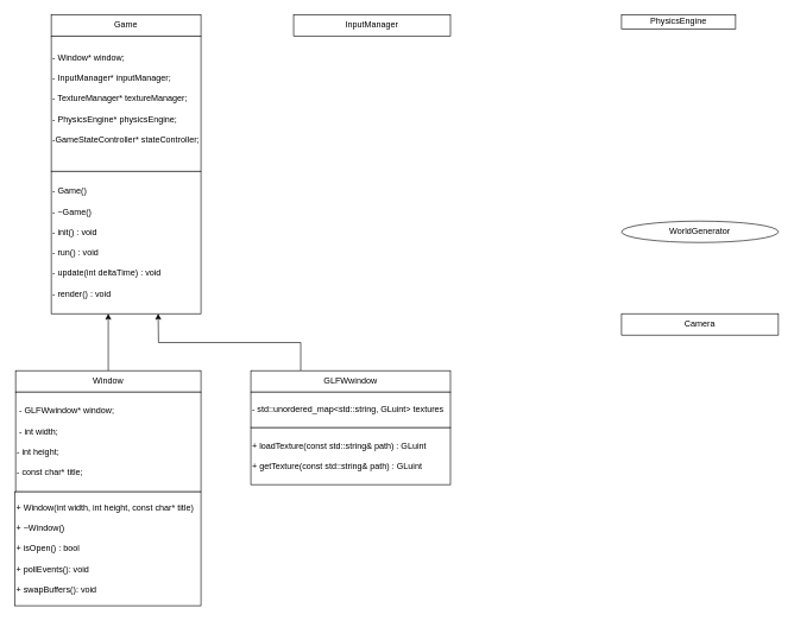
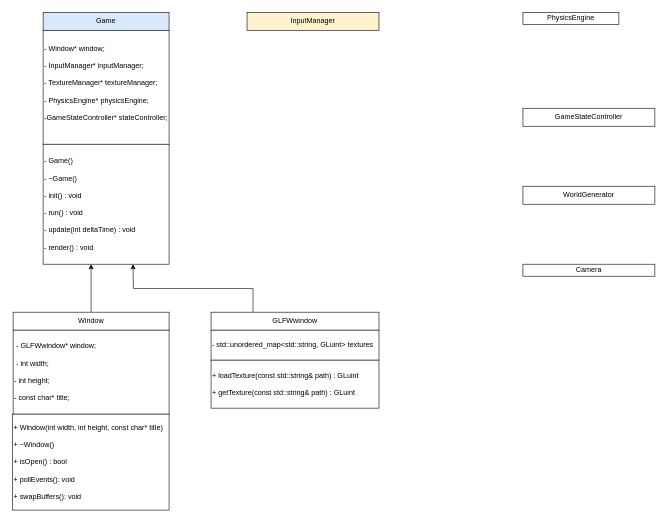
  <mxCell id="0" />
  <mxCell id="1" parent="0" />
- <mxCell id="2" value="Game" style="rounded=0;whiteSpace=wrap;html=1;" vertex="1" parent="1"><mxGeometry x="71" y="20" width="210" height="30" as="geometry" /></mxCell>
+ <mxCell id="2" value="Game" style="rounded=0;whiteSpace=wrap;html=1;fillColor=#dae8fc;" vertex="1" parent="1"><mxGeometry x="71" y="20" width="210" height="30" as="geometry" /></mxCell>
  <mxCell id="3" value="- Window* window;&lt;div&gt;&lt;br&gt;&lt;/div&gt;&lt;div&gt;- InputManager* inputManager;&lt;/div&gt;&lt;div&gt;&lt;br&gt;&lt;/div&gt;&lt;div&gt;- TextureManager* textureManager;&lt;/div&gt;&lt;div&gt;&lt;br&gt;&lt;/div&gt;&lt;div&gt;- PhysicsEngine* physicsEngine;&lt;/div&gt;&lt;div&gt;&lt;br&gt;&lt;/div&gt;&lt;div&gt;-GameStateController* stateController;&lt;/div&gt;&lt;div&gt;&lt;br&gt;&lt;/div&gt;" style="rounded=0;whiteSpace=wrap;html=1;align=left;" vertex="1" parent="1"><mxGeometry x="71" y="50" width="210" height="190" as="geometry" /></mxCell>
  <mxCell id="4" value="- Game()&lt;div&gt;&lt;br&gt;&lt;/div&gt;&lt;div&gt;- ~Game()&lt;/div&gt;&lt;div&gt;&lt;br&gt;&lt;/div&gt;&lt;div&gt;- init() : void&lt;/div&gt;&lt;div&gt;&lt;br&gt;&lt;/div&gt;&lt;div&gt;- run() : void&lt;/div&gt;&lt;div&gt;&lt;br&gt;&lt;/div&gt;&lt;div&gt;- update(int deltaTime) : void&lt;/div&gt;&lt;div&gt;&lt;br&gt;&lt;/div&gt;&lt;div&gt;- render() : void&lt;/div&gt;" style="rounded=0;whiteSpace=wrap;html=1;align=left;" vertex="1" parent="1"><mxGeometry x="71" y="240" width="210" height="200" as="geometry" /></mxCell>
  <mxCell id="5" style="edgeStyle=orthogonalEdgeStyle;rounded=0;orthogonalLoop=1;jettySize=auto;html=1;exitX=0.5;exitY=1;exitDx=0;exitDy=0;" edge="1" parent="1" source="4" target="4"><mxGeometry relative="1" as="geometry" /></mxCell>
  <mxCell id="6" style="edgeStyle=orthogonalEdgeStyle;rounded=0;orthogonalLoop=1;jettySize=auto;html=1;exitX=1;exitY=0.5;exitDx=0;exitDy=0;" edge="1" parent="1" source="8"><mxGeometry relative="1" as="geometry"><mxPoint x="251" y="535.143" as="targetPoint" /></mxGeometry></mxCell>
  <mxCell id="7" style="edgeStyle=orthogonalEdgeStyle;rounded=0;orthogonalLoop=1;jettySize=auto;html=1;exitX=0.5;exitY=0;exitDx=0;exitDy=0;" edge="1" parent="1" source="8"><mxGeometry relative="1" as="geometry"><mxPoint x="151" y="440" as="targetPoint" /><Array as="points"><mxPoint x="151" y="520" /></Array></mxGeometry></mxCell>
  <mxCell id="8" value="Window" style="rounded=0;whiteSpace=wrap;html=1;" vertex="1" parent="1"><mxGeometry x="21" y="520" width="260" height="30" as="geometry" /></mxCell>
  <mxCell id="9" style="edgeStyle=orthogonalEdgeStyle;rounded=0;orthogonalLoop=1;jettySize=auto;html=1;exitX=0.25;exitY=0;exitDx=0;exitDy=0;" edge="1" parent="1" source="10"><mxGeometry relative="1" as="geometry"><mxPoint x="221" y="440" as="targetPoint" /></mxGeometry></mxCell>
  <mxCell id="10" value="GLFWwindow" style="rounded=0;whiteSpace=wrap;html=1;" vertex="1" parent="1"><mxGeometry x="351" y="520" width="280" height="30" as="geometry" /></mxCell>
- <mxCell id="11" value="InputManager" style="rounded=0;whiteSpace=wrap;html=1;" vertex="1" parent="1"><mxGeometry x="411" y="20" width="220" height="30" as="geometry" /></mxCell>
+ <mxCell id="11" value="InputManager" style="rounded=0;whiteSpace=wrap;html=1;fillColor=#fff2cc;" vertex="1" parent="1"><mxGeometry x="411" y="20" width="220" height="30" as="geometry" /></mxCell>
  <mxCell id="12" value="PhysicsEngine" style="rounded=0;whiteSpace=wrap;html=1;" vertex="1" parent="1"><mxGeometry x="871" y="20" width="160" height="20" as="geometry" /></mxCell>
- <mxCell id="14" value="WorldGenerator" style="ellipse;whiteSpace=wrap;html=1;" vertex="1" parent="1"><mxGeometry x="871" y="310" width="220" height="30" as="geometry" /></mxCell>
- <mxCell id="15" value="Camera" style="rounded=0;whiteSpace=wrap;html=1;" vertex="1" parent="1"><mxGeometry x="871" y="440" width="220" height="30" as="geometry" /></mxCell>
+ <mxCell id="13" value="GameStateController" style="rounded=0;whiteSpace=wrap;html=1;" vertex="1" parent="1"><mxGeometry x="871" y="180" width="220" height="30" as="geometry" /></mxCell>
+ <mxCell id="14" value="WorldGenerator" style="rounded=0;whiteSpace=wrap;html=1;" vertex="1" parent="1"><mxGeometry x="871" y="310" width="220" height="30" as="geometry" /></mxCell>
+ <mxCell id="15" value="Camera" style="rounded=0;whiteSpace=wrap;html=1;" vertex="1" parent="1"><mxGeometry x="871" y="440" width="220" height="20" as="geometry" /></mxCell>
  <mxCell id="16" value="&amp;nbsp;- GLFWwindow* window;&lt;div&gt;&lt;br&gt;&lt;/div&gt;&lt;div&gt;&amp;nbsp;- int width;&lt;/div&gt;&lt;div style=&quot;&quot;&gt;&amp;nbsp;&lt;/div&gt;&lt;div style=&quot;&quot;&gt;- int height;&lt;/div&gt;&lt;div style=&quot;&quot;&gt;&lt;br&gt;&lt;/div&gt;&lt;div style=&quot;&quot;&gt;- const char* title;&lt;/div&gt;" style="rounded=0;whiteSpace=wrap;html=1;align=left;" vertex="1" parent="1"><mxGeometry x="21" y="550" width="260" height="140" as="geometry" /></mxCell>
  <mxCell id="17" value="+ Window(int width, int height, const char* title)&lt;div&gt;&lt;br&gt;&lt;div&gt;+ ~Window()&lt;/div&gt;&lt;div&gt;&lt;br&gt;&lt;/div&gt;&lt;div&gt;+ isOpen() : bool&lt;/div&gt;&lt;div&gt;&lt;br&gt;&lt;/div&gt;&lt;div&gt;+ pollEvents(): void&lt;/div&gt;&lt;div&gt;&lt;br&gt;&lt;/div&gt;&lt;div&gt;+ swapBuffers(): void&lt;/div&gt;&lt;/div&gt;" style="rounded=0;whiteSpace=wrap;html=1;align=left;" vertex="1" parent="1"><mxGeometry x="20" y="690" width="261" height="160" as="geometry" /></mxCell>
  <mxCell id="18" value="- std::unordered_map&amp;lt;std::string, GLuint&amp;gt; textures" style="rounded=0;whiteSpace=wrap;html=1;align=left;" vertex="1" parent="1"><mxGeometry x="351" y="550" width="280" height="50" as="geometry" /></mxCell>
  <mxCell id="19" value="+ loadTexture(const std::string&amp;amp; path) : GLuint&lt;div&gt;&lt;br&gt;&lt;/div&gt;&lt;div&gt;+ getTexture(const std::string&amp;amp; path) : GLuint&lt;/div&gt;" style="rounded=0;whiteSpace=wrap;html=1;align=left;" vertex="1" parent="1"><mxGeometry x="351" y="600" width="280" height="80" as="geometry" /></mxCell>
